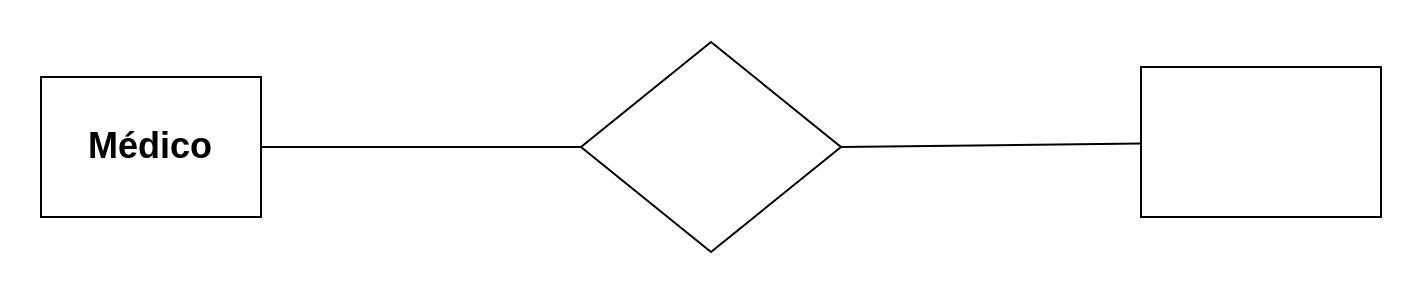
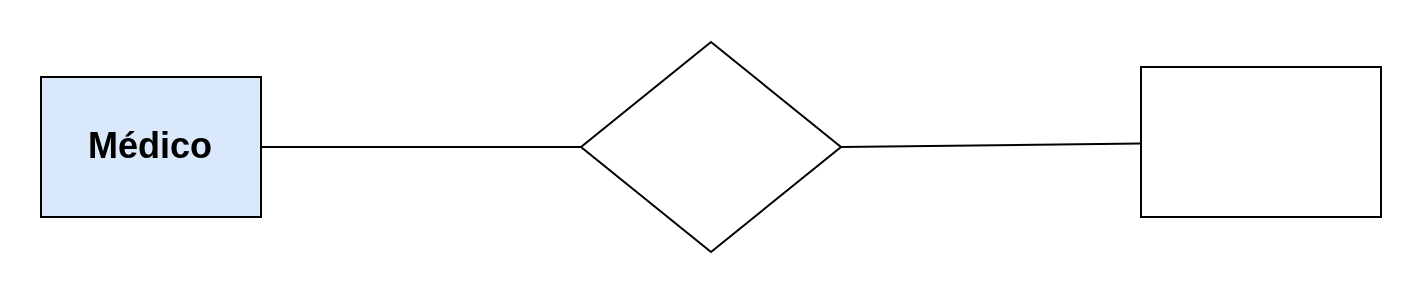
  <mxCell id="0" />
  <mxCell id="1" parent="0" />
  <mxCell id="2" style="edgeStyle=orthogonalEdgeStyle;rounded=0;orthogonalLoop=1;jettySize=auto;html=1;exitX=0;exitY=0.5;exitDx=0;exitDy=0;" edge="1" parent="1" source="3"><mxGeometry relative="1" as="geometry"><mxPoint x="20" y="73" as="targetPoint" /></mxGeometry></mxCell>
- <mxCell id="3" value="&lt;h2&gt;Médico&lt;/h2&gt;" style="rounded=0;whiteSpace=wrap;html=1;" vertex="1" parent="1"><mxGeometry x="20" y="38" width="110" height="70" as="geometry" /></mxCell>
+ <mxCell id="3" value="&lt;h2&gt;Médico&lt;/h2&gt;" style="rounded=0;whiteSpace=wrap;html=1;fillColor=#dae8fc;" vertex="1" parent="1"><mxGeometry x="20" y="38" width="110" height="70" as="geometry" /></mxCell>
  <mxCell id="4" value="" style="endArrow=none;html=1;rounded=0;exitX=1;exitY=0.5;exitDx=0;exitDy=0;entryX=0;entryY=0.5;entryDx=0;entryDy=0;" edge="1" parent="1" source="3" target="5"><mxGeometry width="50" height="50" relative="1" as="geometry"><mxPoint x="280" y="128" as="sourcePoint" /><mxPoint x="230" y="73" as="targetPoint" /></mxGeometry></mxCell>
  <mxCell id="5" value="" style="rhombus;whiteSpace=wrap;html=1;" vertex="1" parent="1"><mxGeometry x="290" y="20.5" width="130" height="105" as="geometry" /></mxCell>
  <mxCell id="6" value="" style="endArrow=none;html=1;rounded=0;exitX=1;exitY=0.5;exitDx=0;exitDy=0;" edge="1" parent="1" source="5" target="7"><mxGeometry width="50" height="50" relative="1" as="geometry"><mxPoint x="390" y="208" as="sourcePoint" /><mxPoint x="480" y="73" as="targetPoint" /></mxGeometry></mxCell>
  <mxCell id="7" value="" style="rounded=0;whiteSpace=wrap;html=1;" vertex="1" parent="1"><mxGeometry x="570" y="33" width="120" height="75" as="geometry" /></mxCell>
